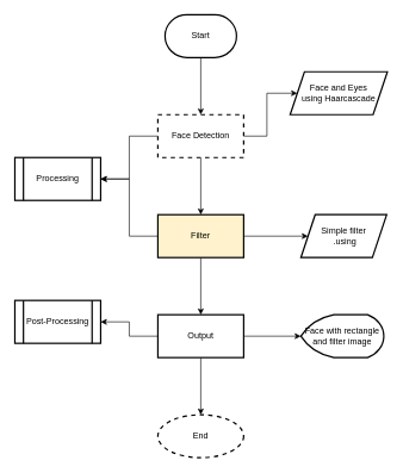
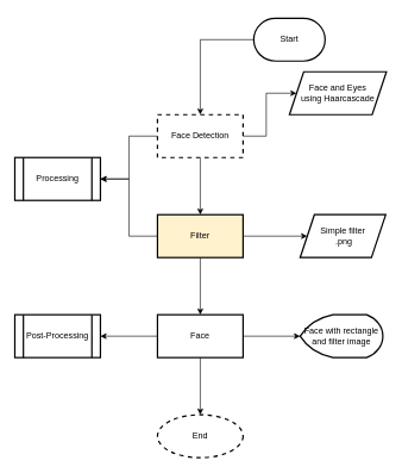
  <mxCell id="0" />
  <mxCell id="1" parent="0" />
  <mxCell id="2" value="" style="edgeStyle=orthogonalEdgeStyle;rounded=0;orthogonalLoop=1;jettySize=auto;html=1;" edge="1" parent="1" source="3" target="7"><mxGeometry relative="1" as="geometry" /></mxCell>
- <mxCell id="3" value="Start" style="strokeWidth=2;html=1;shape=mxgraph.flowchart.terminator;whiteSpace=wrap;" vertex="1" parent="1"><mxGeometry x="230" y="20" width="100" height="60" as="geometry" /></mxCell>
+ <mxCell id="3" value="Start" style="strokeWidth=2;html=1;shape=mxgraph.flowchart.terminator;whiteSpace=wrap;" vertex="1" parent="1"><mxGeometry x="355" y="25" width="100" height="60" as="geometry" /></mxCell>
  <mxCell id="4" value="" style="edgeStyle=orthogonalEdgeStyle;rounded=0;orthogonalLoop=1;jettySize=auto;html=1;" edge="1" parent="1" source="7" target="11"><mxGeometry relative="1" as="geometry" /></mxCell>
  <mxCell id="5" value="" style="edgeStyle=orthogonalEdgeStyle;rounded=0;orthogonalLoop=1;jettySize=auto;html=1;" edge="1" parent="1" source="7" target="18"><mxGeometry relative="1" as="geometry" /></mxCell>
  <mxCell id="6" style="edgeStyle=orthogonalEdgeStyle;rounded=0;orthogonalLoop=1;jettySize=auto;html=1;entryX=1;entryY=0.5;entryDx=0;entryDy=0;" edge="1" parent="1" source="7" target="19"><mxGeometry relative="1" as="geometry" /></mxCell>
  <mxCell id="7" value="Face Detection" style="whiteSpace=wrap;html=1;strokeWidth=2;dashed=1;" vertex="1" parent="1"><mxGeometry x="220" y="160" width="120" height="60" as="geometry" /></mxCell>
  <mxCell id="8" value="" style="edgeStyle=orthogonalEdgeStyle;rounded=0;orthogonalLoop=1;jettySize=auto;html=1;" edge="1" parent="1" source="11" target="15"><mxGeometry relative="1" as="geometry" /></mxCell>
  <mxCell id="9" value="" style="edgeStyle=orthogonalEdgeStyle;rounded=0;orthogonalLoop=1;jettySize=auto;html=1;" edge="1" parent="1" source="11" target="17"><mxGeometry relative="1" as="geometry" /></mxCell>
  <mxCell id="10" style="edgeStyle=orthogonalEdgeStyle;rounded=0;orthogonalLoop=1;jettySize=auto;html=1;entryX=1;entryY=0.5;entryDx=0;entryDy=0;" edge="1" parent="1" source="11" target="19"><mxGeometry relative="1" as="geometry" /></mxCell>
  <mxCell id="11" value="Filter" style="whiteSpace=wrap;html=1;strokeWidth=2;fillColor=#fff2cc;" vertex="1" parent="1"><mxGeometry x="220" y="300" width="120" height="60" as="geometry" /></mxCell>
  <mxCell id="12" value="" style="edgeStyle=orthogonalEdgeStyle;rounded=0;orthogonalLoop=1;jettySize=auto;html=1;" edge="1" parent="1" source="15" target="16"><mxGeometry relative="1" as="geometry" /></mxCell>
  <mxCell id="13" value="" style="edgeStyle=orthogonalEdgeStyle;rounded=0;orthogonalLoop=1;jettySize=auto;html=1;" edge="1" parent="1" source="15" target="20"><mxGeometry relative="1" as="geometry" /></mxCell>
  <mxCell id="14" value="" style="edgeStyle=orthogonalEdgeStyle;rounded=0;orthogonalLoop=1;jettySize=auto;html=1;" edge="1" parent="1" source="15" target="21"><mxGeometry relative="1" as="geometry" /></mxCell>
- <mxCell id="15" value="Output" style="whiteSpace=wrap;html=1;strokeWidth=2;" vertex="1" parent="1"><mxGeometry x="220" y="440" width="120" height="60" as="geometry" /></mxCell>
+ <mxCell id="15" value="Face" style="whiteSpace=wrap;html=1;strokeWidth=2;" vertex="1" parent="1"><mxGeometry x="220" y="440" width="120" height="60" as="geometry" /></mxCell>
  <mxCell id="16" value="End" style="ellipse;whiteSpace=wrap;html=1;strokeWidth=2;dashed=1;" vertex="1" parent="1"><mxGeometry x="220" y="580" width="120" height="60" as="geometry" /></mxCell>
- <mxCell id="17" value="Simple filter&lt;br&gt;&amp;nbsp;.using" style="shape=parallelogram;perimeter=parallelogramPerimeter;whiteSpace=wrap;html=1;fixedSize=1;strokeWidth=2;" vertex="1" parent="1"><mxGeometry x="420" y="300" width="120" height="60" as="geometry" /></mxCell>
+ <mxCell id="17" value="Simple filter&lt;br&gt;&amp;nbsp;.png" style="shape=parallelogram;perimeter=parallelogramPerimeter;whiteSpace=wrap;html=1;fixedSize=1;strokeWidth=2;" vertex="1" parent="1"><mxGeometry x="420" y="300" width="120" height="60" as="geometry" /></mxCell>
  <mxCell id="18" value="Face and Eyes&lt;br&gt;using Haarcascade" style="shape=parallelogram;perimeter=parallelogramPerimeter;whiteSpace=wrap;html=1;fixedSize=1;strokeWidth=2;" vertex="1" parent="1"><mxGeometry x="405" y="100" width="136" height="60" as="geometry" /></mxCell>
  <mxCell id="19" value="Processing" style="shape=process;whiteSpace=wrap;html=1;backgroundOutline=1;strokeWidth=2;" vertex="1" parent="1"><mxGeometry x="20" y="220" width="120" height="60" as="geometry" /></mxCell>
- <mxCell id="20" value="Post-Processing" style="shape=process;whiteSpace=wrap;html=1;backgroundOutline=1;strokeWidth=2;" vertex="1" parent="1"><mxGeometry x="20" y="420" width="120" height="60" as="geometry" /></mxCell>
+ <mxCell id="20" value="Post-Processing" style="shape=process;whiteSpace=wrap;html=1;backgroundOutline=1;strokeWidth=2;" vertex="1" parent="1"><mxGeometry x="20" y="440" width="120" height="60" as="geometry" /></mxCell>
  <mxCell id="21" value="Face with rectangle and filter image" style="strokeWidth=2;html=1;shape=mxgraph.flowchart.display;whiteSpace=wrap;" vertex="1" parent="1"><mxGeometry x="420" y="440" width="116" height="60" as="geometry" /></mxCell>
